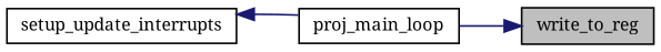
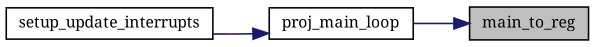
  digraph {
    fontname="Noto Serif"
    rankdir=RL
    node [color=black fillcolor=white fontname="Noto Serif" fontsize=10 shape=record style=filled]
    edge [color=midnightblue dir=back fontname="Noto Serif" fontsize=10 labelfontname=Helvetica labelfontsize=10 style=solid]
-   n1 [fillcolor=grey75 fontcolor=black height=0.2 label=write_to_reg width=0.4]
+   n1 [fillcolor=grey75 fontcolor=black height=0.2 label=main_to_reg width=0.4]
    n2 [height=0.2 label=proj_main_loop width=0.4]
    n3 [height=0.2 label=setup_update_interrupts width=0.4]
    n1 -> n2
-   n3 -> n2
+   n2 -> n3
  }
